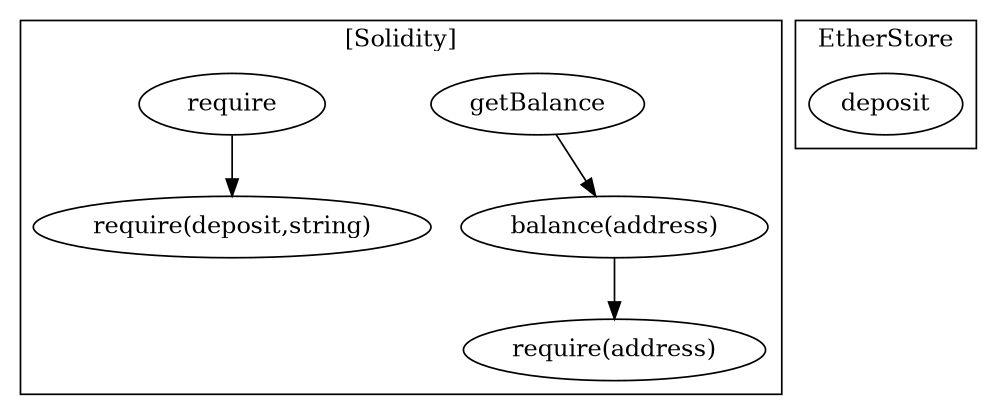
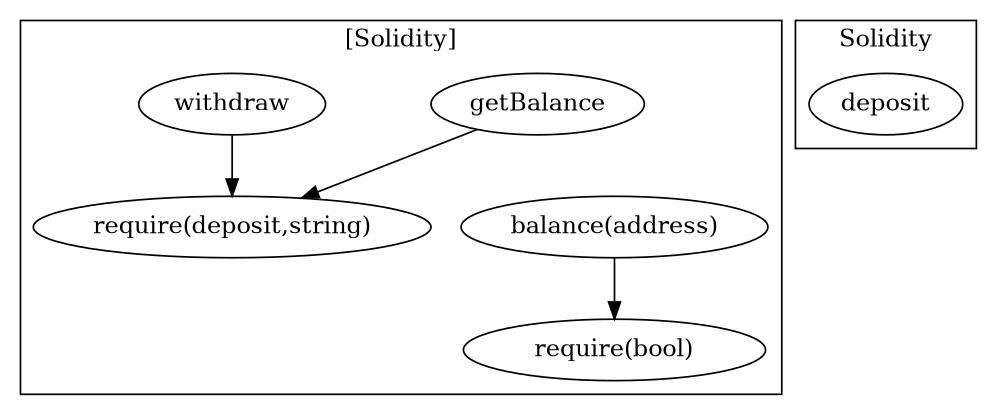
  strict digraph {
    n1 [label=getBalance]
    "balance(address)"
-   n3 [label=require]
-   "require(bool)" [label="require(address)"]
+   n3 [label=withdraw]
+   "require(bool)"
    n5 [label="require(deposit,string)"]
    n6 [label=deposit]
    subgraph cluster_1 {
      label="[Solidity]"
      n1
      "balance(address)"
      n3
      "require(bool)"
      n5
    }
    subgraph cluster_2 {
-     label=EtherStore
+     label=Solidity
      n6
    }
-   n1 -> "balance(address)"
+   n1 -> n5
    "balance(address)" -> "require(bool)"
    n3 -> n5
  }
